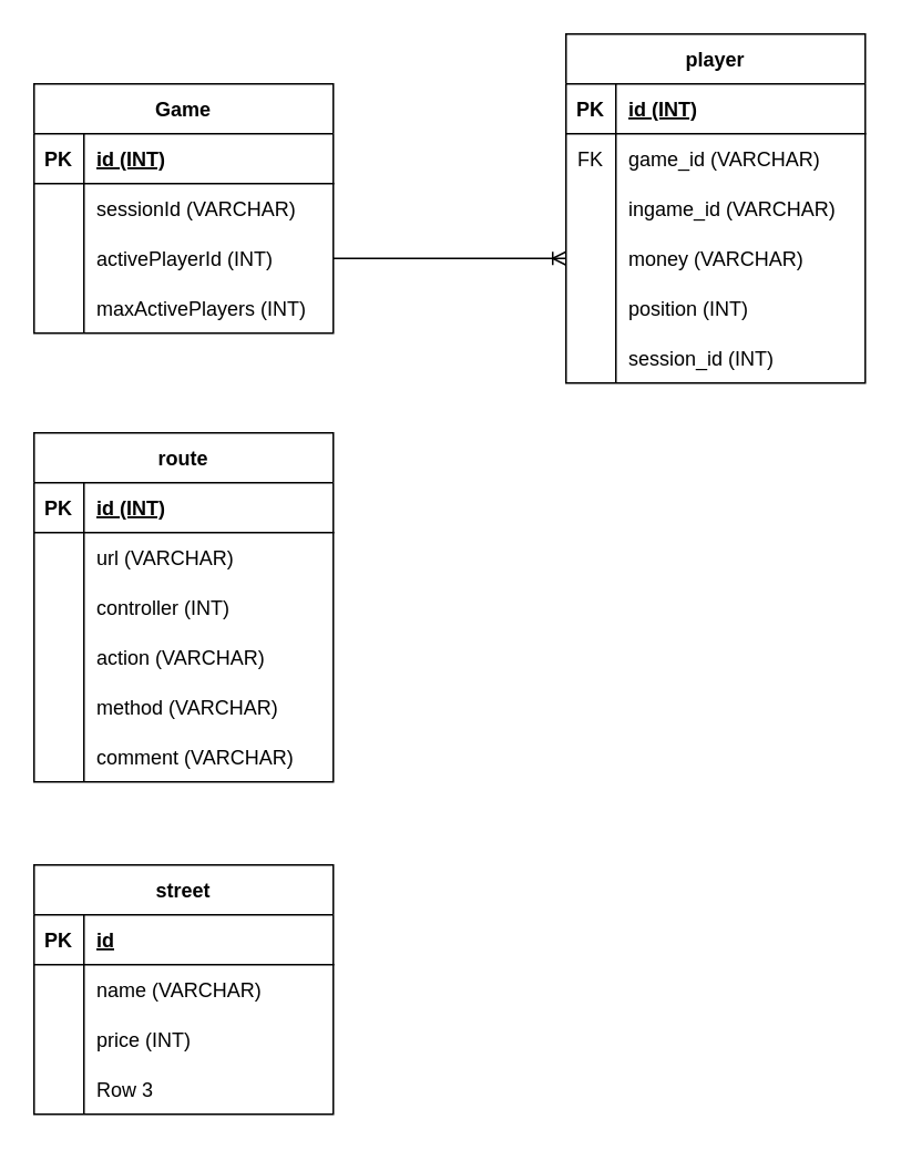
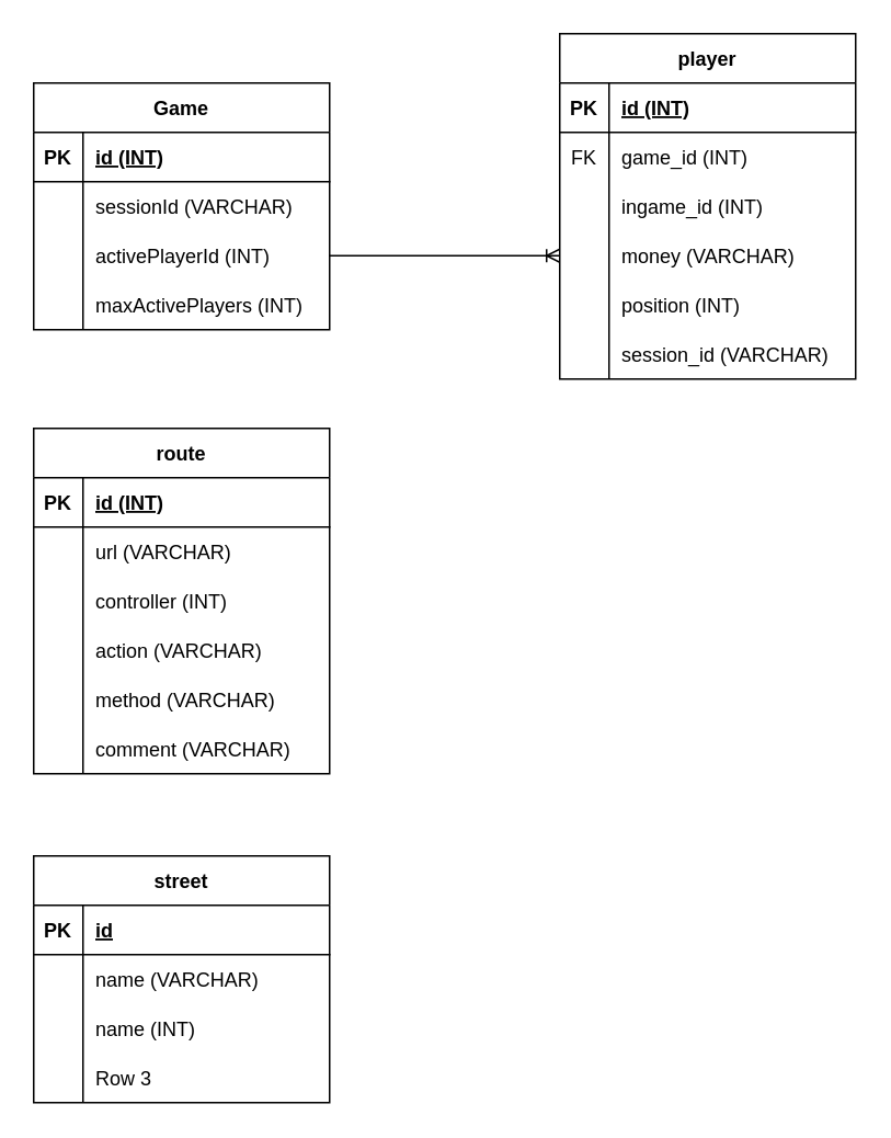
  <mxCell id="0" />
  <mxCell id="1" parent="0" />
  <mxCell id="2" value="Game" style="shape=table;startSize=30;container=1;collapsible=1;childLayout=tableLayout;fixedRows=1;rowLines=0;fontStyle=1;align=center;resizeLast=1;" vertex="1" parent="1"><mxGeometry x="20" y="50" width="180" height="150" as="geometry" /></mxCell>
  <mxCell id="3" value="" style="shape=tableRow;horizontal=0;startSize=0;swimlaneHead=0;swimlaneBody=0;fillColor=none;collapsible=0;dropTarget=0;points=[[0,0.5],[1,0.5]];portConstraint=eastwest;top=0;left=0;right=0;bottom=1;" vertex="1" parent="2"><mxGeometry y="30" width="180" height="30" as="geometry" /></mxCell>
  <mxCell id="4" value="PK" style="shape=partialRectangle;connectable=0;fillColor=none;top=0;left=0;bottom=0;right=0;fontStyle=1;overflow=hidden;" vertex="1" parent="3"><mxGeometry width="30" height="30" as="geometry"><mxRectangle width="30" height="30" as="alternateBounds" /></mxGeometry></mxCell>
  <mxCell id="5" value="id (INT)" style="shape=partialRectangle;connectable=0;fillColor=none;top=0;left=0;bottom=0;right=0;align=left;spacingLeft=6;fontStyle=5;overflow=hidden;" vertex="1" parent="3"><mxGeometry x="30" width="150" height="30" as="geometry"><mxRectangle width="150" height="30" as="alternateBounds" /></mxGeometry></mxCell>
  <mxCell id="6" value="" style="shape=tableRow;horizontal=0;startSize=0;swimlaneHead=0;swimlaneBody=0;fillColor=none;collapsible=0;dropTarget=0;points=[[0,0.5],[1,0.5]];portConstraint=eastwest;top=0;left=0;right=0;bottom=0;" vertex="1" parent="2"><mxGeometry y="60" width="180" height="30" as="geometry" /></mxCell>
  <mxCell id="7" value="" style="shape=partialRectangle;connectable=0;fillColor=none;top=0;left=0;bottom=0;right=0;editable=1;overflow=hidden;" vertex="1" parent="6"><mxGeometry width="30" height="30" as="geometry"><mxRectangle width="30" height="30" as="alternateBounds" /></mxGeometry></mxCell>
  <mxCell id="8" value="sessionId (VARCHAR)" style="shape=partialRectangle;connectable=0;fillColor=none;top=0;left=0;bottom=0;right=0;align=left;spacingLeft=6;overflow=hidden;" vertex="1" parent="6"><mxGeometry x="30" width="150" height="30" as="geometry"><mxRectangle width="150" height="30" as="alternateBounds" /></mxGeometry></mxCell>
  <mxCell id="9" value="" style="shape=tableRow;horizontal=0;startSize=0;swimlaneHead=0;swimlaneBody=0;fillColor=none;collapsible=0;dropTarget=0;points=[[0,0.5],[1,0.5]];portConstraint=eastwest;top=0;left=0;right=0;bottom=0;" vertex="1" parent="2"><mxGeometry y="90" width="180" height="30" as="geometry" /></mxCell>
  <mxCell id="10" value="" style="shape=partialRectangle;connectable=0;fillColor=none;top=0;left=0;bottom=0;right=0;editable=1;overflow=hidden;" vertex="1" parent="9"><mxGeometry width="30" height="30" as="geometry"><mxRectangle width="30" height="30" as="alternateBounds" /></mxGeometry></mxCell>
  <mxCell id="11" value="activePlayerId (INT)" style="shape=partialRectangle;connectable=0;fillColor=none;top=0;left=0;bottom=0;right=0;align=left;spacingLeft=6;overflow=hidden;" vertex="1" parent="9"><mxGeometry x="30" width="150" height="30" as="geometry"><mxRectangle width="150" height="30" as="alternateBounds" /></mxGeometry></mxCell>
  <mxCell id="12" value="" style="shape=tableRow;horizontal=0;startSize=0;swimlaneHead=0;swimlaneBody=0;fillColor=none;collapsible=0;dropTarget=0;points=[[0,0.5],[1,0.5]];portConstraint=eastwest;top=0;left=0;right=0;bottom=0;" vertex="1" parent="2"><mxGeometry y="120" width="180" height="30" as="geometry" /></mxCell>
  <mxCell id="13" value="" style="shape=partialRectangle;connectable=0;fillColor=none;top=0;left=0;bottom=0;right=0;editable=1;overflow=hidden;" vertex="1" parent="12"><mxGeometry width="30" height="30" as="geometry"><mxRectangle width="30" height="30" as="alternateBounds" /></mxGeometry></mxCell>
  <mxCell id="14" value="maxActivePlayers (INT)" style="shape=partialRectangle;connectable=0;fillColor=none;top=0;left=0;bottom=0;right=0;align=left;spacingLeft=6;overflow=hidden;" vertex="1" parent="12"><mxGeometry x="30" width="150" height="30" as="geometry"><mxRectangle width="150" height="30" as="alternateBounds" /></mxGeometry></mxCell>
  <mxCell id="15" value="player" style="shape=table;startSize=30;container=1;collapsible=1;childLayout=tableLayout;fixedRows=1;rowLines=0;fontStyle=1;align=center;resizeLast=1;" vertex="1" parent="1"><mxGeometry x="340" y="20" width="180" height="210" as="geometry" /></mxCell>
  <mxCell id="16" value="" style="shape=tableRow;horizontal=0;startSize=0;swimlaneHead=0;swimlaneBody=0;fillColor=none;collapsible=0;dropTarget=0;points=[[0,0.5],[1,0.5]];portConstraint=eastwest;top=0;left=0;right=0;bottom=1;" vertex="1" parent="15"><mxGeometry y="30" width="180" height="30" as="geometry" /></mxCell>
  <mxCell id="17" value="PK" style="shape=partialRectangle;connectable=0;fillColor=none;top=0;left=0;bottom=0;right=0;fontStyle=1;overflow=hidden;" vertex="1" parent="16"><mxGeometry width="30" height="30" as="geometry"><mxRectangle width="30" height="30" as="alternateBounds" /></mxGeometry></mxCell>
  <mxCell id="18" value="id (INT)" style="shape=partialRectangle;connectable=0;fillColor=none;top=0;left=0;bottom=0;right=0;align=left;spacingLeft=6;fontStyle=5;overflow=hidden;" vertex="1" parent="16"><mxGeometry x="30" width="150" height="30" as="geometry"><mxRectangle width="150" height="30" as="alternateBounds" /></mxGeometry></mxCell>
  <mxCell id="19" value="" style="shape=tableRow;horizontal=0;startSize=0;swimlaneHead=0;swimlaneBody=0;fillColor=none;collapsible=0;dropTarget=0;points=[[0,0.5],[1,0.5]];portConstraint=eastwest;top=0;left=0;right=0;bottom=0;" vertex="1" parent="15"><mxGeometry y="60" width="180" height="30" as="geometry" /></mxCell>
  <mxCell id="20" value="FK" style="shape=partialRectangle;connectable=0;fillColor=none;top=0;left=0;bottom=0;right=0;editable=1;overflow=hidden;" vertex="1" parent="19"><mxGeometry width="30" height="30" as="geometry"><mxRectangle width="30" height="30" as="alternateBounds" /></mxGeometry></mxCell>
- <mxCell id="21" value="game_id (VARCHAR)" style="shape=partialRectangle;connectable=0;fillColor=none;top=0;left=0;bottom=0;right=0;align=left;spacingLeft=6;overflow=hidden;" vertex="1" parent="19"><mxGeometry x="30" width="150" height="30" as="geometry"><mxRectangle width="150" height="30" as="alternateBounds" /></mxGeometry></mxCell>
+ <mxCell id="21" value="game_id (INT)" style="shape=partialRectangle;connectable=0;fillColor=none;top=0;left=0;bottom=0;right=0;align=left;spacingLeft=6;overflow=hidden;" vertex="1" parent="19"><mxGeometry x="30" width="150" height="30" as="geometry"><mxRectangle width="150" height="30" as="alternateBounds" /></mxGeometry></mxCell>
  <mxCell id="22" value="" style="shape=tableRow;horizontal=0;startSize=0;swimlaneHead=0;swimlaneBody=0;fillColor=none;collapsible=0;dropTarget=0;points=[[0,0.5],[1,0.5]];portConstraint=eastwest;top=0;left=0;right=0;bottom=0;" vertex="1" parent="15"><mxGeometry y="90" width="180" height="30" as="geometry" /></mxCell>
  <mxCell id="23" value="" style="shape=partialRectangle;connectable=0;fillColor=none;top=0;left=0;bottom=0;right=0;editable=1;overflow=hidden;" vertex="1" parent="22"><mxGeometry width="30" height="30" as="geometry"><mxRectangle width="30" height="30" as="alternateBounds" /></mxGeometry></mxCell>
- <mxCell id="24" value="ingame_id (VARCHAR)" style="shape=partialRectangle;connectable=0;fillColor=none;top=0;left=0;bottom=0;right=0;align=left;spacingLeft=6;overflow=hidden;" vertex="1" parent="22"><mxGeometry x="30" width="150" height="30" as="geometry"><mxRectangle width="150" height="30" as="alternateBounds" /></mxGeometry></mxCell>
+ <mxCell id="24" value="ingame_id (INT)" style="shape=partialRectangle;connectable=0;fillColor=none;top=0;left=0;bottom=0;right=0;align=left;spacingLeft=6;overflow=hidden;" vertex="1" parent="22"><mxGeometry x="30" width="150" height="30" as="geometry"><mxRectangle width="150" height="30" as="alternateBounds" /></mxGeometry></mxCell>
  <mxCell id="25" value="" style="shape=tableRow;horizontal=0;startSize=0;swimlaneHead=0;swimlaneBody=0;fillColor=none;collapsible=0;dropTarget=0;points=[[0,0.5],[1,0.5]];portConstraint=eastwest;top=0;left=0;right=0;bottom=0;" vertex="1" parent="15"><mxGeometry y="120" width="180" height="30" as="geometry" /></mxCell>
  <mxCell id="26" value="" style="shape=partialRectangle;connectable=0;fillColor=none;top=0;left=0;bottom=0;right=0;editable=1;overflow=hidden;" vertex="1" parent="25"><mxGeometry width="30" height="30" as="geometry"><mxRectangle width="30" height="30" as="alternateBounds" /></mxGeometry></mxCell>
  <mxCell id="27" value="money (VARCHAR)" style="shape=partialRectangle;connectable=0;fillColor=none;top=0;left=0;bottom=0;right=0;align=left;spacingLeft=6;overflow=hidden;" vertex="1" parent="25"><mxGeometry x="30" width="150" height="30" as="geometry"><mxRectangle width="150" height="30" as="alternateBounds" /></mxGeometry></mxCell>
  <mxCell id="28" value="" style="shape=tableRow;horizontal=0;startSize=0;swimlaneHead=0;swimlaneBody=0;fillColor=none;collapsible=0;dropTarget=0;points=[[0,0.5],[1,0.5]];portConstraint=eastwest;top=0;left=0;right=0;bottom=0;" vertex="1" parent="15"><mxGeometry y="150" width="180" height="30" as="geometry" /></mxCell>
  <mxCell id="29" value="" style="shape=partialRectangle;connectable=0;fillColor=none;top=0;left=0;bottom=0;right=0;editable=1;overflow=hidden;" vertex="1" parent="28"><mxGeometry width="30" height="30" as="geometry"><mxRectangle width="30" height="30" as="alternateBounds" /></mxGeometry></mxCell>
  <mxCell id="30" value="position (INT)" style="shape=partialRectangle;connectable=0;fillColor=none;top=0;left=0;bottom=0;right=0;align=left;spacingLeft=6;overflow=hidden;" vertex="1" parent="28"><mxGeometry x="30" width="150" height="30" as="geometry"><mxRectangle width="150" height="30" as="alternateBounds" /></mxGeometry></mxCell>
  <mxCell id="31" value="" style="shape=tableRow;horizontal=0;startSize=0;swimlaneHead=0;swimlaneBody=0;fillColor=none;collapsible=0;dropTarget=0;points=[[0,0.5],[1,0.5]];portConstraint=eastwest;top=0;left=0;right=0;bottom=0;" vertex="1" parent="15"><mxGeometry y="180" width="180" height="30" as="geometry" /></mxCell>
  <mxCell id="32" value="" style="shape=partialRectangle;connectable=0;fillColor=none;top=0;left=0;bottom=0;right=0;editable=1;overflow=hidden;" vertex="1" parent="31"><mxGeometry width="30" height="30" as="geometry"><mxRectangle width="30" height="30" as="alternateBounds" /></mxGeometry></mxCell>
- <mxCell id="33" value="session_id (INT)" style="shape=partialRectangle;connectable=0;fillColor=none;top=0;left=0;bottom=0;right=0;align=left;spacingLeft=6;overflow=hidden;" vertex="1" parent="31"><mxGeometry x="30" width="150" height="30" as="geometry"><mxRectangle width="150" height="30" as="alternateBounds" /></mxGeometry></mxCell>
+ <mxCell id="33" value="session_id (VARCHAR)" style="shape=partialRectangle;connectable=0;fillColor=none;top=0;left=0;bottom=0;right=0;align=left;spacingLeft=6;overflow=hidden;" vertex="1" parent="31"><mxGeometry x="30" width="150" height="30" as="geometry"><mxRectangle width="150" height="30" as="alternateBounds" /></mxGeometry></mxCell>
  <mxCell id="34" value="route" style="shape=table;startSize=30;container=1;collapsible=1;childLayout=tableLayout;fixedRows=1;rowLines=0;fontStyle=1;align=center;resizeLast=1;" vertex="1" parent="1"><mxGeometry x="20" y="260" width="180" height="210" as="geometry" /></mxCell>
  <mxCell id="35" value="" style="shape=tableRow;horizontal=0;startSize=0;swimlaneHead=0;swimlaneBody=0;fillColor=none;collapsible=0;dropTarget=0;points=[[0,0.5],[1,0.5]];portConstraint=eastwest;top=0;left=0;right=0;bottom=1;" vertex="1" parent="34"><mxGeometry y="30" width="180" height="30" as="geometry" /></mxCell>
  <mxCell id="36" value="PK" style="shape=partialRectangle;connectable=0;fillColor=none;top=0;left=0;bottom=0;right=0;fontStyle=1;overflow=hidden;" vertex="1" parent="35"><mxGeometry width="30" height="30" as="geometry"><mxRectangle width="30" height="30" as="alternateBounds" /></mxGeometry></mxCell>
  <mxCell id="37" value="id (INT)" style="shape=partialRectangle;connectable=0;fillColor=none;top=0;left=0;bottom=0;right=0;align=left;spacingLeft=6;fontStyle=5;overflow=hidden;" vertex="1" parent="35"><mxGeometry x="30" width="150" height="30" as="geometry"><mxRectangle width="150" height="30" as="alternateBounds" /></mxGeometry></mxCell>
  <mxCell id="38" value="" style="shape=tableRow;horizontal=0;startSize=0;swimlaneHead=0;swimlaneBody=0;fillColor=none;collapsible=0;dropTarget=0;points=[[0,0.5],[1,0.5]];portConstraint=eastwest;top=0;left=0;right=0;bottom=0;" vertex="1" parent="34"><mxGeometry y="60" width="180" height="30" as="geometry" /></mxCell>
  <mxCell id="39" value="" style="shape=partialRectangle;connectable=0;fillColor=none;top=0;left=0;bottom=0;right=0;editable=1;overflow=hidden;" vertex="1" parent="38"><mxGeometry width="30" height="30" as="geometry"><mxRectangle width="30" height="30" as="alternateBounds" /></mxGeometry></mxCell>
  <mxCell id="40" value="url (VARCHAR)" style="shape=partialRectangle;connectable=0;fillColor=none;top=0;left=0;bottom=0;right=0;align=left;spacingLeft=6;overflow=hidden;" vertex="1" parent="38"><mxGeometry x="30" width="150" height="30" as="geometry"><mxRectangle width="150" height="30" as="alternateBounds" /></mxGeometry></mxCell>
  <mxCell id="41" value="" style="shape=tableRow;horizontal=0;startSize=0;swimlaneHead=0;swimlaneBody=0;fillColor=none;collapsible=0;dropTarget=0;points=[[0,0.5],[1,0.5]];portConstraint=eastwest;top=0;left=0;right=0;bottom=0;" vertex="1" parent="34"><mxGeometry y="90" width="180" height="30" as="geometry" /></mxCell>
  <mxCell id="42" value="" style="shape=partialRectangle;connectable=0;fillColor=none;top=0;left=0;bottom=0;right=0;editable=1;overflow=hidden;" vertex="1" parent="41"><mxGeometry width="30" height="30" as="geometry"><mxRectangle width="30" height="30" as="alternateBounds" /></mxGeometry></mxCell>
  <mxCell id="43" value="controller (INT)" style="shape=partialRectangle;connectable=0;fillColor=none;top=0;left=0;bottom=0;right=0;align=left;spacingLeft=6;overflow=hidden;" vertex="1" parent="41"><mxGeometry x="30" width="150" height="30" as="geometry"><mxRectangle width="150" height="30" as="alternateBounds" /></mxGeometry></mxCell>
  <mxCell id="44" value="" style="shape=tableRow;horizontal=0;startSize=0;swimlaneHead=0;swimlaneBody=0;fillColor=none;collapsible=0;dropTarget=0;points=[[0,0.5],[1,0.5]];portConstraint=eastwest;top=0;left=0;right=0;bottom=0;" vertex="1" parent="34"><mxGeometry y="120" width="180" height="30" as="geometry" /></mxCell>
  <mxCell id="45" value="" style="shape=partialRectangle;connectable=0;fillColor=none;top=0;left=0;bottom=0;right=0;editable=1;overflow=hidden;" vertex="1" parent="44"><mxGeometry width="30" height="30" as="geometry"><mxRectangle width="30" height="30" as="alternateBounds" /></mxGeometry></mxCell>
  <mxCell id="46" value="action (VARCHAR)" style="shape=partialRectangle;connectable=0;fillColor=none;top=0;left=0;bottom=0;right=0;align=left;spacingLeft=6;overflow=hidden;" vertex="1" parent="44"><mxGeometry x="30" width="150" height="30" as="geometry"><mxRectangle width="150" height="30" as="alternateBounds" /></mxGeometry></mxCell>
  <mxCell id="47" value="" style="shape=tableRow;horizontal=0;startSize=0;swimlaneHead=0;swimlaneBody=0;fillColor=none;collapsible=0;dropTarget=0;points=[[0,0.5],[1,0.5]];portConstraint=eastwest;top=0;left=0;right=0;bottom=0;" vertex="1" parent="34"><mxGeometry y="150" width="180" height="30" as="geometry" /></mxCell>
  <mxCell id="48" value="" style="shape=partialRectangle;connectable=0;fillColor=none;top=0;left=0;bottom=0;right=0;editable=1;overflow=hidden;" vertex="1" parent="47"><mxGeometry width="30" height="30" as="geometry"><mxRectangle width="30" height="30" as="alternateBounds" /></mxGeometry></mxCell>
  <mxCell id="49" value="method (VARCHAR)" style="shape=partialRectangle;connectable=0;fillColor=none;top=0;left=0;bottom=0;right=0;align=left;spacingLeft=6;overflow=hidden;" vertex="1" parent="47"><mxGeometry x="30" width="150" height="30" as="geometry"><mxRectangle width="150" height="30" as="alternateBounds" /></mxGeometry></mxCell>
  <mxCell id="50" value="" style="shape=tableRow;horizontal=0;startSize=0;swimlaneHead=0;swimlaneBody=0;fillColor=none;collapsible=0;dropTarget=0;points=[[0,0.5],[1,0.5]];portConstraint=eastwest;top=0;left=0;right=0;bottom=0;" vertex="1" parent="34"><mxGeometry y="180" width="180" height="30" as="geometry" /></mxCell>
  <mxCell id="51" value="" style="shape=partialRectangle;connectable=0;fillColor=none;top=0;left=0;bottom=0;right=0;editable=1;overflow=hidden;" vertex="1" parent="50"><mxGeometry width="30" height="30" as="geometry"><mxRectangle width="30" height="30" as="alternateBounds" /></mxGeometry></mxCell>
  <mxCell id="52" value="comment (VARCHAR)" style="shape=partialRectangle;connectable=0;fillColor=none;top=0;left=0;bottom=0;right=0;align=left;spacingLeft=6;overflow=hidden;" vertex="1" parent="50"><mxGeometry x="30" width="150" height="30" as="geometry"><mxRectangle width="150" height="30" as="alternateBounds" /></mxGeometry></mxCell>
  <mxCell id="53" value="street" style="shape=table;startSize=30;container=1;collapsible=1;childLayout=tableLayout;fixedRows=1;rowLines=0;fontStyle=1;align=center;resizeLast=1;" vertex="1" parent="1"><mxGeometry x="20" y="520" width="180" height="150" as="geometry" /></mxCell>
  <mxCell id="54" value="" style="shape=tableRow;horizontal=0;startSize=0;swimlaneHead=0;swimlaneBody=0;fillColor=none;collapsible=0;dropTarget=0;points=[[0,0.5],[1,0.5]];portConstraint=eastwest;top=0;left=0;right=0;bottom=1;" vertex="1" parent="53"><mxGeometry y="30" width="180" height="30" as="geometry" /></mxCell>
  <mxCell id="55" value="PK" style="shape=partialRectangle;connectable=0;fillColor=none;top=0;left=0;bottom=0;right=0;fontStyle=1;overflow=hidden;" vertex="1" parent="54"><mxGeometry width="30" height="30" as="geometry"><mxRectangle width="30" height="30" as="alternateBounds" /></mxGeometry></mxCell>
  <mxCell id="56" value="id" style="shape=partialRectangle;connectable=0;fillColor=none;top=0;left=0;bottom=0;right=0;align=left;spacingLeft=6;fontStyle=5;overflow=hidden;" vertex="1" parent="54"><mxGeometry x="30" width="150" height="30" as="geometry"><mxRectangle width="150" height="30" as="alternateBounds" /></mxGeometry></mxCell>
  <mxCell id="57" value="" style="shape=tableRow;horizontal=0;startSize=0;swimlaneHead=0;swimlaneBody=0;fillColor=none;collapsible=0;dropTarget=0;points=[[0,0.5],[1,0.5]];portConstraint=eastwest;top=0;left=0;right=0;bottom=0;" vertex="1" parent="53"><mxGeometry y="60" width="180" height="30" as="geometry" /></mxCell>
  <mxCell id="58" value="" style="shape=partialRectangle;connectable=0;fillColor=none;top=0;left=0;bottom=0;right=0;editable=1;overflow=hidden;" vertex="1" parent="57"><mxGeometry width="30" height="30" as="geometry"><mxRectangle width="30" height="30" as="alternateBounds" /></mxGeometry></mxCell>
  <mxCell id="59" value="name (VARCHAR)" style="shape=partialRectangle;connectable=0;fillColor=none;top=0;left=0;bottom=0;right=0;align=left;spacingLeft=6;overflow=hidden;" vertex="1" parent="57"><mxGeometry x="30" width="150" height="30" as="geometry"><mxRectangle width="150" height="30" as="alternateBounds" /></mxGeometry></mxCell>
  <mxCell id="60" value="" style="shape=tableRow;horizontal=0;startSize=0;swimlaneHead=0;swimlaneBody=0;fillColor=none;collapsible=0;dropTarget=0;points=[[0,0.5],[1,0.5]];portConstraint=eastwest;top=0;left=0;right=0;bottom=0;" vertex="1" parent="53"><mxGeometry y="90" width="180" height="30" as="geometry" /></mxCell>
  <mxCell id="61" value="" style="shape=partialRectangle;connectable=0;fillColor=none;top=0;left=0;bottom=0;right=0;editable=1;overflow=hidden;" vertex="1" parent="60"><mxGeometry width="30" height="30" as="geometry"><mxRectangle width="30" height="30" as="alternateBounds" /></mxGeometry></mxCell>
- <mxCell id="62" value="price (INT)" style="shape=partialRectangle;connectable=0;fillColor=none;top=0;left=0;bottom=0;right=0;align=left;spacingLeft=6;overflow=hidden;" vertex="1" parent="60"><mxGeometry x="30" width="150" height="30" as="geometry"><mxRectangle width="150" height="30" as="alternateBounds" /></mxGeometry></mxCell>
+ <mxCell id="62" value="name (INT)" style="shape=partialRectangle;connectable=0;fillColor=none;top=0;left=0;bottom=0;right=0;align=left;spacingLeft=6;overflow=hidden;" vertex="1" parent="60"><mxGeometry x="30" width="150" height="30" as="geometry"><mxRectangle width="150" height="30" as="alternateBounds" /></mxGeometry></mxCell>
  <mxCell id="63" value="" style="shape=tableRow;horizontal=0;startSize=0;swimlaneHead=0;swimlaneBody=0;fillColor=none;collapsible=0;dropTarget=0;points=[[0,0.5],[1,0.5]];portConstraint=eastwest;top=0;left=0;right=0;bottom=0;" vertex="1" parent="53"><mxGeometry y="120" width="180" height="30" as="geometry" /></mxCell>
  <mxCell id="64" value="" style="shape=partialRectangle;connectable=0;fillColor=none;top=0;left=0;bottom=0;right=0;editable=1;overflow=hidden;" vertex="1" parent="63"><mxGeometry width="30" height="30" as="geometry"><mxRectangle width="30" height="30" as="alternateBounds" /></mxGeometry></mxCell>
  <mxCell id="65" value="Row 3" style="shape=partialRectangle;connectable=0;fillColor=none;top=0;left=0;bottom=0;right=0;align=left;spacingLeft=6;overflow=hidden;" vertex="1" parent="63"><mxGeometry x="30" width="150" height="30" as="geometry"><mxRectangle width="150" height="30" as="alternateBounds" /></mxGeometry></mxCell>
  <mxCell id="66" value="" style="edgeStyle=entityRelationEdgeStyle;fontSize=12;html=1;endArrow=ERoneToMany;rounded=0;exitX=1;exitY=0.5;exitDx=0;exitDy=0;entryX=0;entryY=0.5;entryDx=0;entryDy=0;" edge="1" parent="1" source="9" target="25"><mxGeometry width="100" height="100" relative="1" as="geometry"><mxPoint x="230" y="290" as="sourcePoint" /><mxPoint x="330" y="190" as="targetPoint" /></mxGeometry></mxCell>
